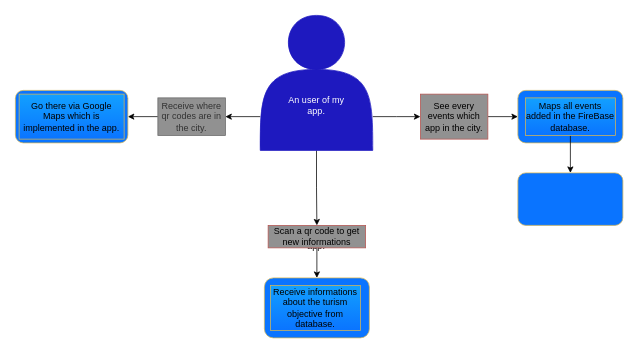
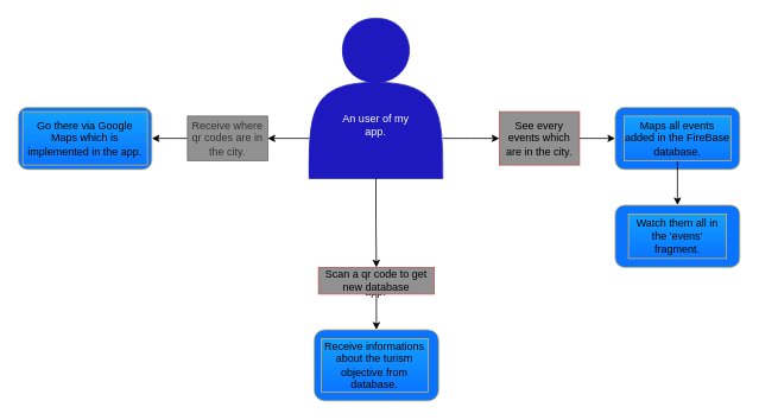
  <mxCell id="0" />
  <mxCell id="1" parent="0" />
  <mxCell id="2" style="edgeStyle=orthogonalEdgeStyle;rounded=0;orthogonalLoop=1;jettySize=auto;html=1;exitX=0;exitY=0.75;exitDx=0;exitDy=0;" parent="1" source="5" target="13" edge="1"><mxGeometry relative="1" as="geometry"><mxPoint x="270" y="155" as="targetPoint" /></mxGeometry></mxCell>
  <mxCell id="3" style="edgeStyle=orthogonalEdgeStyle;rounded=0;orthogonalLoop=1;jettySize=auto;html=1;exitX=1;exitY=0.75;exitDx=0;exitDy=0;" parent="1" source="5" edge="1"><mxGeometry relative="1" as="geometry"><mxPoint x="560" y="155" as="targetPoint" /></mxGeometry></mxCell>
  <mxCell id="4" value="" style="edgeStyle=orthogonalEdgeStyle;rounded=0;orthogonalLoop=1;jettySize=auto;html=1;entryX=0.5;entryY=0;entryDx=0;entryDy=0;" parent="1" source="5" target="9" edge="1"><mxGeometry relative="1" as="geometry" /></mxCell>
  <mxCell id="5" value="" style="shape=actor;whiteSpace=wrap;html=1;fillColor=#1E19BF;strokeColor=#1E19BF;" parent="1" vertex="1"><mxGeometry x="346.5" y="20" width="150" height="180" as="geometry" /></mxCell>
  <mxCell id="6" value="An user of my app." style="text;html=1;align=center;verticalAlign=middle;whiteSpace=wrap;rounded=0;fontColor=#FFFFFF;" parent="1" vertex="1"><mxGeometry x="380" y="90" width="83" height="100" as="geometry" /></mxCell>
  <mxCell id="7" value="An user of my app." style="text;html=1;strokeColor=none;fillColor=none;align=center;verticalAlign=middle;whiteSpace=wrap;rounded=0;" parent="1" vertex="1"><mxGeometry x="380" y="270" width="83" height="100" as="geometry" /></mxCell>
  <mxCell id="8" value="" style="edgeStyle=orthogonalEdgeStyle;rounded=0;orthogonalLoop=1;jettySize=auto;html=1;" parent="1" source="9" target="10" edge="1"><mxGeometry relative="1" as="geometry" /></mxCell>
- <mxCell id="9" value="Scan a qr code to get new informations" style="text;html=1;strokeColor=#b85450;fillColor=#919191;align=center;verticalAlign=middle;whiteSpace=wrap;rounded=0;" parent="1" vertex="1"><mxGeometry x="357" y="300" width="130" height="30" as="geometry" /></mxCell>
+ <mxCell id="9" value="Scan a qr code to get new database" style="text;html=1;strokeColor=#b85450;fillColor=#919191;align=center;verticalAlign=middle;whiteSpace=wrap;rounded=0;" parent="1" vertex="1"><mxGeometry x="357" y="300" width="130" height="30" as="geometry" /></mxCell>
  <mxCell id="10" value="" style="rounded=1;whiteSpace=wrap;html=1;fillColor=#0A74FF;strokeColor=#d6b656;gradientColor=none;gradientDirection=north;" parent="1" vertex="1"><mxGeometry x="352" y="370" width="140" height="80" as="geometry" /></mxCell>
  <mxCell id="11" value="Receive informations about the turism objective from database." style="text;html=1;strokeColor=#d6b656;fillColor=#0A74FF;align=center;verticalAlign=middle;whiteSpace=wrap;rounded=0;gradientColor=#12A0FF;gradientDirection=north;" parent="1" vertex="1"><mxGeometry x="360" y="380" width="120" height="60" as="geometry" /></mxCell>
  <mxCell id="12" style="edgeStyle=orthogonalEdgeStyle;rounded=0;orthogonalLoop=1;jettySize=auto;html=1;exitX=0;exitY=0.5;exitDx=0;exitDy=0;entryX=1;entryY=0.5;entryDx=0;entryDy=0;fontColor=#FFFFFF;" parent="1" source="13" target="14" edge="1"><mxGeometry relative="1" as="geometry" /></mxCell>
  <mxCell id="13" value="Receive where qr codes are in the city." style="text;html=1;strokeColor=#666666;fillColor=#919191;align=center;verticalAlign=middle;whiteSpace=wrap;rounded=0;fontColor=#333333;" parent="1" vertex="1"><mxGeometry x="210" y="130" width="90" height="50" as="geometry" /></mxCell>
  <mxCell id="14" value="" style="rounded=1;whiteSpace=wrap;html=1;fillColor=#0A74FF;strokeColor=#d6b656;" parent="1" vertex="1"><mxGeometry y="120" width="150" height="70" as="geometry" x="20" /></mxCell>
  <mxCell id="15" value="Go there via Google Maps which is implemented in the app." style="text;html=1;strokeColor=#d6b656;fillColor=#0A74FF;align=center;verticalAlign=middle;whiteSpace=wrap;rounded=0;gradientColor=#12A0FF;gradientDirection=north;" parent="1" vertex="1"><mxGeometry x="25" y="125" width="140" height="60" as="geometry" /></mxCell>
  <mxCell id="16" value="" style="edgeStyle=orthogonalEdgeStyle;rounded=0;orthogonalLoop=1;jettySize=auto;html=1;" parent="1" source="17" target="18" edge="1"><mxGeometry relative="1" as="geometry" /></mxCell>
- <mxCell id="17" value="See every events which app in the city." style="text;html=1;strokeColor=#b85450;fillColor=#919191;align=center;verticalAlign=middle;whiteSpace=wrap;rounded=0;" parent="1" vertex="1"><mxGeometry x="560" y="125" width="90" height="60" as="geometry" /></mxCell>
+ <mxCell id="17" value="See every events which are in the city." style="text;html=1;strokeColor=#b85450;fillColor=#919191;align=center;verticalAlign=middle;whiteSpace=wrap;rounded=0;" parent="1" vertex="1"><mxGeometry x="560" y="125" width="90" height="60" as="geometry" /></mxCell>
  <mxCell id="18" value="" style="rounded=1;whiteSpace=wrap;html=1;fillColor=#0A74FF;strokeColor=#d6b656;" parent="1" vertex="1"><mxGeometry x="690" y="120" width="140" height="70" as="geometry" /></mxCell>
  <mxCell id="19" value="" style="edgeStyle=orthogonalEdgeStyle;rounded=0;orthogonalLoop=1;jettySize=auto;html=1;" parent="1" source="20" target="21" edge="1"><mxGeometry relative="1" as="geometry" /></mxCell>
  <mxCell id="20" value="Maps all events added in the FireBase database." style="text;html=1;strokeColor=#d6b656;fillColor=#0A74FF;align=center;verticalAlign=middle;whiteSpace=wrap;rounded=0;gradientColor=#12A0FF;gradientDirection=north;" parent="1" vertex="1"><mxGeometry x="700" y="130" width="120" height="50" as="geometry" /></mxCell>
  <mxCell id="21" value="" style="rounded=1;whiteSpace=wrap;html=1;fillColor=#0A74FF;strokeColor=#d6b656;" parent="1" vertex="1"><mxGeometry x="690" y="230" width="140" height="70" as="geometry" /></mxCell>
+ <mxCell id="22" value="Watch them all in the 'evens' fragment." style="text;html=1;strokeColor=#d6b656;fillColor=#0A74FF;align=center;verticalAlign=middle;whiteSpace=wrap;rounded=0;gradientColor=#12A0FF;gradientDirection=north;" parent="1" vertex="1"><mxGeometry x="705" y="240" width="110" height="50" as="geometry" /></mxCell>
